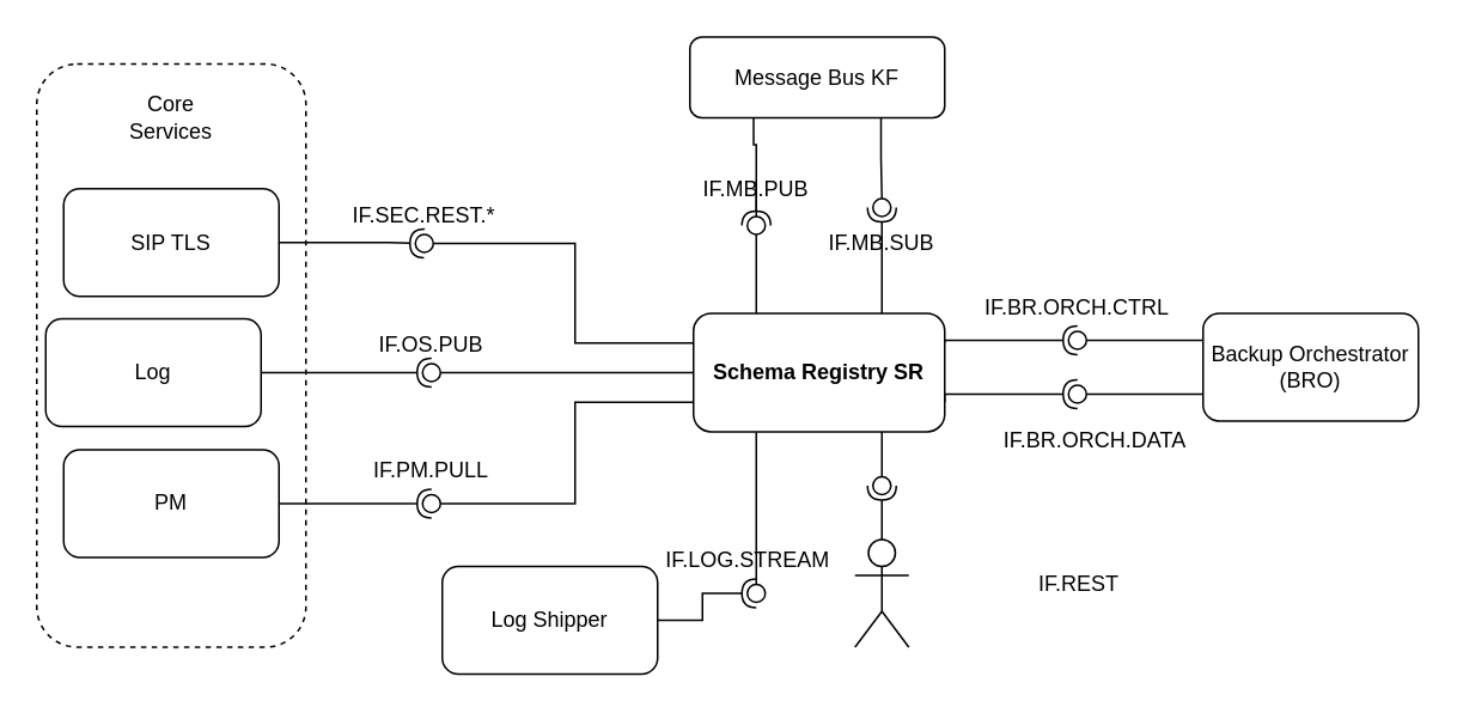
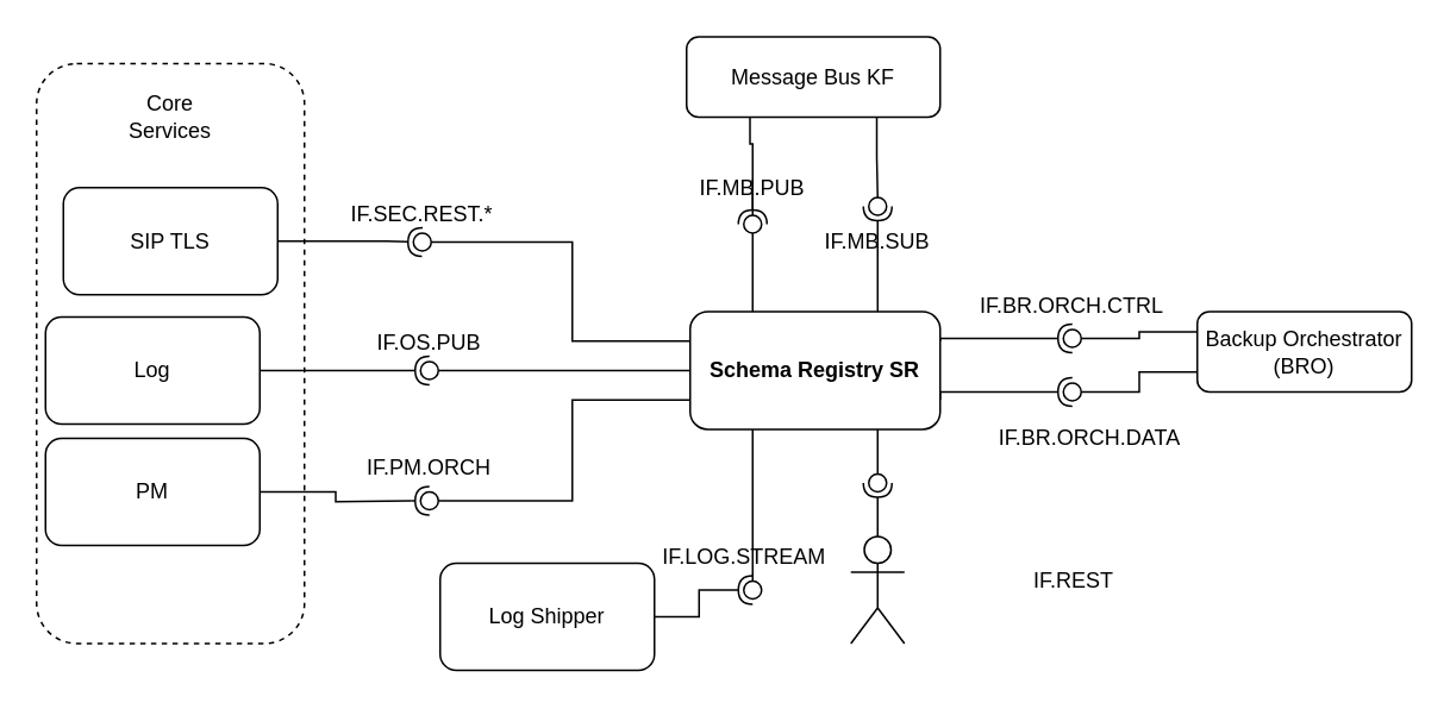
  <mxCell id="0" />
  <mxCell id="1" parent="0" />
  <mxCell id="2" value="" style="rounded=1;whiteSpace=wrap;html=1;dashed=1;" vertex="1" parent="1"><mxGeometry x="20" y="35" width="150" height="325" as="geometry" /></mxCell>
  <mxCell id="3" value="&lt;b&gt;Schema Registry SR&lt;/b&gt;" style="rounded=1;whiteSpace=wrap;html=1;" vertex="1" parent="1"><mxGeometry x="386" y="174" width="140" height="66" as="geometry" /></mxCell>
  <mxCell id="4" value="Log Shipper" style="rounded=1;whiteSpace=wrap;html=1;" vertex="1" parent="1"><mxGeometry x="246" y="315" width="120" height="60" as="geometry" /></mxCell>
  <mxCell id="5" value="Message Bus KF" style="rounded=1;whiteSpace=wrap;html=1;" vertex="1" parent="1"><mxGeometry x="384" y="20" width="142" height="45" as="geometry" /></mxCell>
- <mxCell id="6" value="PM" style="rounded=1;whiteSpace=wrap;html=1;" vertex="1" parent="1"><mxGeometry x="35" y="250" width="120" height="60" as="geometry" /></mxCell>
+ <mxCell id="6" value="PM" style="rounded=1;whiteSpace=wrap;html=1;" vertex="1" parent="1"><mxGeometry x="25" y="245" width="120" height="60" as="geometry" /></mxCell>
  <mxCell id="7" value="" style="rounded=0;orthogonalLoop=1;jettySize=auto;html=1;endArrow=none;endFill=0;sketch=0;sourcePerimeterSpacing=0;targetPerimeterSpacing=0;exitX=0;exitY=0.75;exitDx=0;exitDy=0;edgeStyle=orthogonalEdgeStyle;" edge="1" target="42" parent="1" source="3"><mxGeometry relative="1" as="geometry"><mxPoint x="260" y="209" as="sourcePoint" /><mxPoint x="290" y="280" as="targetPoint" /><Array as="points"><mxPoint x="320" y="224" /><mxPoint x="320" y="280" /></Array></mxGeometry></mxCell>
  <mxCell id="8" value="" style="rounded=0;orthogonalLoop=1;jettySize=auto;html=1;endArrow=halfCircle;endFill=0;endSize=6;strokeWidth=1;sketch=0;edgeStyle=orthogonalEdgeStyle;startArrow=none;" edge="1" parent="1"><mxGeometry relative="1" as="geometry"><mxPoint x="230" y="280" as="sourcePoint" /><mxPoint x="240" y="280" as="targetPoint" /><Array as="points" /></mxGeometry></mxCell>
- <mxCell id="9" value="IF.PM.PULL" style="text;html=1;strokeColor=none;fillColor=none;align=center;verticalAlign=middle;whiteSpace=wrap;rounded=0;" vertex="1" parent="1"><mxGeometry x="210" y="247" width="60" height="30" as="geometry" /></mxCell>
+ <mxCell id="9" value="IF.PM.ORCH" style="text;html=1;strokeColor=none;fillColor=none;align=center;verticalAlign=middle;whiteSpace=wrap;rounded=0;" vertex="1" parent="1"><mxGeometry x="210" y="247" width="60" height="30" as="geometry" /></mxCell>
  <mxCell id="10" value="" style="rounded=0;orthogonalLoop=1;jettySize=auto;html=1;endArrow=none;endFill=0;sketch=0;sourcePerimeterSpacing=0;targetPerimeterSpacing=0;exitX=0.25;exitY=1;exitDx=0;exitDy=0;edgeStyle=orthogonalEdgeStyle;" edge="1" target="12" parent="1" source="3"><mxGeometry relative="1" as="geometry"><mxPoint x="106" y="135" as="sourcePoint" /></mxGeometry></mxCell>
  <mxCell id="11" value="" style="rounded=0;orthogonalLoop=1;jettySize=auto;html=1;endArrow=halfCircle;endFill=0;entryX=0.5;entryY=0.5;endSize=6;strokeWidth=1;sketch=0;exitX=1;exitY=0.5;exitDx=0;exitDy=0;edgeStyle=orthogonalEdgeStyle;" edge="1" target="12" parent="1" source="4"><mxGeometry relative="1" as="geometry"><mxPoint x="146" y="135" as="sourcePoint" /></mxGeometry></mxCell>
  <mxCell id="12" value="" style="ellipse;whiteSpace=wrap;html=1;align=center;aspect=fixed;resizable=0;points=[];outlineConnect=0;sketch=0;" vertex="1" parent="1"><mxGeometry x="416" y="325" width="10" height="10" as="geometry" /></mxCell>
  <mxCell id="13" value="IF.LOG.STREAM" style="text;html=1;strokeColor=none;fillColor=none;align=center;verticalAlign=middle;whiteSpace=wrap;rounded=0;" vertex="1" parent="1"><mxGeometry x="384" y="297" width="65" height="30" as="geometry" /></mxCell>
  <mxCell id="14" value="" style="rounded=0;orthogonalLoop=1;jettySize=auto;html=1;endArrow=none;endFill=0;sketch=0;sourcePerimeterSpacing=0;targetPerimeterSpacing=0;exitX=0.25;exitY=0;exitDx=0;exitDy=0;edgeStyle=orthogonalEdgeStyle;" edge="1" parent="1"><mxGeometry relative="1" as="geometry"><mxPoint x="421" y="174" as="sourcePoint" /><mxPoint x="421" y="100" as="targetPoint" /></mxGeometry></mxCell>
  <mxCell id="15" value="" style="rounded=0;orthogonalLoop=1;jettySize=auto;html=1;endArrow=halfCircle;endFill=0;entryX=0.5;entryY=0.5;endSize=6;strokeWidth=1;sketch=0;exitX=0.25;exitY=1;exitDx=0;exitDy=0;edgeStyle=orthogonalEdgeStyle;" edge="1" target="16" parent="1" source="5"><mxGeometry relative="1" as="geometry"><mxPoint x="291" y="115" as="sourcePoint" /><Array as="points"><mxPoint x="421" y="80" /></Array></mxGeometry></mxCell>
  <mxCell id="16" value="" style="ellipse;whiteSpace=wrap;html=1;align=center;aspect=fixed;resizable=0;points=[];outlineConnect=0;sketch=0;" vertex="1" parent="1"><mxGeometry x="416" y="120" width="10" height="10" as="geometry" /></mxCell>
  <mxCell id="17" value="" style="rounded=0;orthogonalLoop=1;jettySize=auto;html=1;endArrow=none;endFill=0;sketch=0;sourcePerimeterSpacing=0;targetPerimeterSpacing=0;exitX=0.75;exitY=1;exitDx=0;exitDy=0;edgeStyle=orthogonalEdgeStyle;" edge="1" target="19" parent="1" source="5"><mxGeometry relative="1" as="geometry"><mxPoint x="396" y="30" as="sourcePoint" /></mxGeometry></mxCell>
  <mxCell id="18" value="" style="rounded=0;orthogonalLoop=1;jettySize=auto;html=1;endArrow=halfCircle;endFill=0;entryX=0.5;entryY=0.5;endSize=6;strokeWidth=1;sketch=0;exitX=0.75;exitY=0;exitDx=0;exitDy=0;edgeStyle=orthogonalEdgeStyle;" edge="1" target="19" parent="1" source="3"><mxGeometry relative="1" as="geometry"><mxPoint x="526" y="150" as="sourcePoint" /></mxGeometry></mxCell>
  <mxCell id="19" value="" style="ellipse;whiteSpace=wrap;html=1;align=center;aspect=fixed;resizable=0;points=[];outlineConnect=0;sketch=0;" vertex="1" parent="1"><mxGeometry x="486" y="110" width="10" height="10" as="geometry" /></mxCell>
- <mxCell id="20" value="Backup Orchestrator (BRO)" style="rounded=1;whiteSpace=wrap;html=1;" vertex="1" parent="1"><mxGeometry x="670" y="174" width="120" height="60" as="geometry" /></mxCell>
+ <mxCell id="20" value="Backup Orchestrator (BRO)" style="rounded=1;whiteSpace=wrap;html=1;" vertex="1" parent="1"><mxGeometry x="670" y="174" width="120" height="45" as="geometry" /></mxCell>
  <mxCell id="21" value="" style="rounded=0;orthogonalLoop=1;jettySize=auto;html=1;endArrow=none;endFill=0;sketch=0;sourcePerimeterSpacing=0;targetPerimeterSpacing=0;exitX=0;exitY=0.25;exitDx=0;exitDy=0;edgeStyle=orthogonalEdgeStyle;" edge="1" target="23" parent="1" source="20"><mxGeometry relative="1" as="geometry"><mxPoint x="806" y="140" as="sourcePoint" /></mxGeometry></mxCell>
  <mxCell id="22" value="" style="rounded=0;orthogonalLoop=1;jettySize=auto;html=1;endArrow=halfCircle;endFill=0;entryX=0.5;entryY=0.5;endSize=6;strokeWidth=1;sketch=0;exitX=1;exitY=0.25;exitDx=0;exitDy=0;edgeStyle=orthogonalEdgeStyle;" edge="1" target="23" parent="1" source="3"><mxGeometry relative="1" as="geometry"><mxPoint x="716" y="189" as="sourcePoint" /><Array as="points"><mxPoint x="526" y="189" /></Array></mxGeometry></mxCell>
  <mxCell id="23" value="" style="ellipse;whiteSpace=wrap;html=1;align=center;aspect=fixed;resizable=0;points=[];outlineConnect=0;sketch=0;" vertex="1" parent="1"><mxGeometry x="595" y="184" width="10" height="10" as="geometry" /></mxCell>
  <mxCell id="24" value="" style="rounded=0;orthogonalLoop=1;jettySize=auto;html=1;endArrow=none;endFill=0;sketch=0;sourcePerimeterSpacing=0;targetPerimeterSpacing=0;exitX=0;exitY=0.75;exitDx=0;exitDy=0;edgeStyle=orthogonalEdgeStyle;" edge="1" target="26" parent="1" source="20"><mxGeometry relative="1" as="geometry"><mxPoint x="771" y="249" as="sourcePoint" /></mxGeometry></mxCell>
  <mxCell id="25" value="" style="rounded=0;orthogonalLoop=1;jettySize=auto;html=1;endArrow=halfCircle;endFill=0;entryX=0.5;entryY=0.5;endSize=6;strokeWidth=1;sketch=0;exitX=1;exitY=0.75;exitDx=0;exitDy=0;edgeStyle=orthogonalEdgeStyle;" edge="1" target="26" parent="1" source="3"><mxGeometry relative="1" as="geometry"><mxPoint x="716" y="219" as="sourcePoint" /><Array as="points"><mxPoint x="526" y="219" /></Array></mxGeometry></mxCell>
  <mxCell id="26" value="" style="ellipse;whiteSpace=wrap;html=1;align=center;aspect=fixed;resizable=0;points=[];outlineConnect=0;sketch=0;" vertex="1" parent="1"><mxGeometry x="595" y="214" width="10" height="10" as="geometry" /></mxCell>
  <mxCell id="27" value="IF.BR.ORCH.CTRL" style="text;html=1;strokeColor=none;fillColor=none;align=center;verticalAlign=middle;whiteSpace=wrap;rounded=0;" vertex="1" parent="1"><mxGeometry x="570" y="156" width="60" height="30" as="geometry" /></mxCell>
  <mxCell id="28" value="IF.REST" style="text;html=1;strokeColor=none;fillColor=none;align=center;verticalAlign=middle;whiteSpace=wrap;rounded=0;" vertex="1" parent="1"><mxGeometry x="571" y="310" width="60" height="30" as="geometry" /></mxCell>
  <mxCell id="29" value="Log" style="rounded=1;whiteSpace=wrap;html=1;" vertex="1" parent="1"><mxGeometry x="25" y="177" width="120" height="60" as="geometry" /></mxCell>
  <mxCell id="30" value="" style="rounded=0;orthogonalLoop=1;jettySize=auto;html=1;endArrow=none;endFill=0;sketch=0;sourcePerimeterSpacing=0;targetPerimeterSpacing=0;exitX=0;exitY=0.5;exitDx=0;exitDy=0;edgeStyle=orthogonalEdgeStyle;" edge="1" target="32" parent="1" source="3"><mxGeometry relative="1" as="geometry"><mxPoint x="310" y="140" as="sourcePoint" /></mxGeometry></mxCell>
  <mxCell id="31" value="" style="rounded=0;orthogonalLoop=1;jettySize=auto;html=1;endArrow=halfCircle;endFill=0;entryX=0.5;entryY=0.5;endSize=6;strokeWidth=1;sketch=0;exitX=1;exitY=0.5;exitDx=0;exitDy=0;edgeStyle=orthogonalEdgeStyle;" edge="1" target="32" parent="1" source="29"><mxGeometry relative="1" as="geometry"><mxPoint x="250" y="135" as="sourcePoint" /></mxGeometry></mxCell>
  <mxCell id="32" value="" style="ellipse;whiteSpace=wrap;html=1;align=center;aspect=fixed;resizable=0;points=[];outlineConnect=0;sketch=0;" vertex="1" parent="1"><mxGeometry x="235" y="202" width="10" height="10" as="geometry" /></mxCell>
  <mxCell id="33" value="IF.OS.PUB" style="text;html=1;strokeColor=none;fillColor=none;align=center;verticalAlign=middle;whiteSpace=wrap;rounded=0;" vertex="1" parent="1"><mxGeometry x="210" y="177" width="60" height="30" as="geometry" /></mxCell>
  <mxCell id="34" value="SIP TLS" style="rounded=1;whiteSpace=wrap;html=1;" vertex="1" parent="1"><mxGeometry x="35" y="104.5" width="120" height="60" as="geometry" /></mxCell>
  <mxCell id="35" value="" style="rounded=0;orthogonalLoop=1;jettySize=auto;html=1;endArrow=none;endFill=0;sketch=0;sourcePerimeterSpacing=0;targetPerimeterSpacing=0;exitX=0;exitY=0.25;exitDx=0;exitDy=0;edgeStyle=orthogonalEdgeStyle;elbow=vertical;" edge="1" target="37" parent="1" source="3"><mxGeometry relative="1" as="geometry"><mxPoint x="260" y="45" as="sourcePoint" /><mxPoint x="270" y="30" as="targetPoint" /><Array as="points"><mxPoint x="320" y="191" /><mxPoint x="320" y="135" /></Array></mxGeometry></mxCell>
  <mxCell id="36" value="" style="rounded=0;orthogonalLoop=1;jettySize=auto;html=1;endArrow=halfCircle;endFill=0;endSize=6;strokeWidth=1;sketch=0;edgeStyle=orthogonalEdgeStyle;elbow=vertical;exitX=1;exitY=0.5;exitDx=0;exitDy=0;" edge="1" parent="1" source="34"><mxGeometry relative="1" as="geometry"><mxPoint x="151" y="134.5" as="sourcePoint" /><mxPoint x="236" y="135" as="targetPoint" /><Array as="points"><mxPoint x="216" y="135" /></Array></mxGeometry></mxCell>
  <mxCell id="37" value="" style="ellipse;whiteSpace=wrap;html=1;align=center;aspect=fixed;resizable=0;points=[];outlineConnect=0;sketch=0;" vertex="1" parent="1"><mxGeometry x="231" y="130" width="10" height="10" as="geometry" /></mxCell>
  <mxCell id="38" value="IF.SEC.REST.*" style="text;html=1;strokeColor=none;fillColor=none;align=center;verticalAlign=middle;whiteSpace=wrap;rounded=0;" vertex="1" parent="1"><mxGeometry x="206" y="104.5" width="60" height="30" as="geometry" /></mxCell>
  <mxCell id="39" value="IF.MB.PUB" style="text;html=1;strokeColor=none;fillColor=none;align=center;verticalAlign=middle;whiteSpace=wrap;rounded=0;" vertex="1" parent="1"><mxGeometry x="391" y="90" width="60" height="30" as="geometry" /></mxCell>
  <mxCell id="40" value="IF.MB.SUB" style="text;html=1;strokeColor=none;fillColor=none;align=center;verticalAlign=middle;whiteSpace=wrap;rounded=0;" vertex="1" parent="1"><mxGeometry x="461" y="120" width="60" height="30" as="geometry" /></mxCell>
  <mxCell id="41" value="Core Services" style="text;html=1;strokeColor=none;fillColor=none;align=center;verticalAlign=middle;whiteSpace=wrap;rounded=0;" vertex="1" parent="1"><mxGeometry x="65" y="50" width="60" height="30" as="geometry" /></mxCell>
  <mxCell id="42" value="" style="ellipse;whiteSpace=wrap;html=1;align=center;aspect=fixed;resizable=0;points=[];outlineConnect=0;sketch=0;" vertex="1" parent="1"><mxGeometry x="235" y="275" width="10" height="10" as="geometry" /></mxCell>
  <mxCell id="43" value="" style="rounded=0;orthogonalLoop=1;jettySize=auto;html=1;endArrow=none;endFill=0;endSize=6;strokeWidth=1;sketch=0;exitX=1;exitY=0.5;exitDx=0;exitDy=0;edgeStyle=orthogonalEdgeStyle;" edge="1" parent="1" source="6"><mxGeometry relative="1" as="geometry"><mxPoint x="155" y="280" as="sourcePoint" /><mxPoint x="230" y="280" as="targetPoint" /><Array as="points" /></mxGeometry></mxCell>
  <mxCell id="44" value="" style="rounded=0;orthogonalLoop=1;jettySize=auto;html=1;endArrow=none;endFill=0;sketch=0;sourcePerimeterSpacing=0;targetPerimeterSpacing=0;exitX=0.75;exitY=1;exitDx=0;exitDy=0;" edge="1" target="46" parent="1" source="3"><mxGeometry relative="1" as="geometry"><mxPoint x="525" y="235" as="sourcePoint" /><mxPoint x="582.947" y="277.072" as="targetPoint" /></mxGeometry></mxCell>
  <mxCell id="45" value="" style="rounded=0;orthogonalLoop=1;jettySize=auto;html=1;endArrow=halfCircle;endFill=0;entryX=0.5;entryY=0.5;endSize=6;strokeWidth=1;sketch=0;exitX=0.5;exitY=0;exitDx=0;exitDy=0;exitPerimeter=0;" edge="1" target="46" parent="1" source="48"><mxGeometry relative="1" as="geometry"><mxPoint x="471" y="317" as="sourcePoint" /></mxGeometry></mxCell>
  <mxCell id="46" value="" style="ellipse;whiteSpace=wrap;html=1;align=center;aspect=fixed;resizable=0;points=[];outlineConnect=0;sketch=0;" vertex="1" parent="1"><mxGeometry x="486" y="265" width="10" height="10" as="geometry" /></mxCell>
  <mxCell id="47" value="IF.BR.ORCH.DATA" style="text;html=1;strokeColor=none;fillColor=none;align=center;verticalAlign=middle;whiteSpace=wrap;rounded=0;" vertex="1" parent="1"><mxGeometry x="580" y="230" width="60" height="30" as="geometry" /></mxCell>
  <mxCell id="48" value="" style="shape=umlActor;verticalLabelPosition=bottom;verticalAlign=top;html=1;" vertex="1" parent="1"><mxGeometry x="476" y="300" width="30" height="60" as="geometry" /></mxCell>
